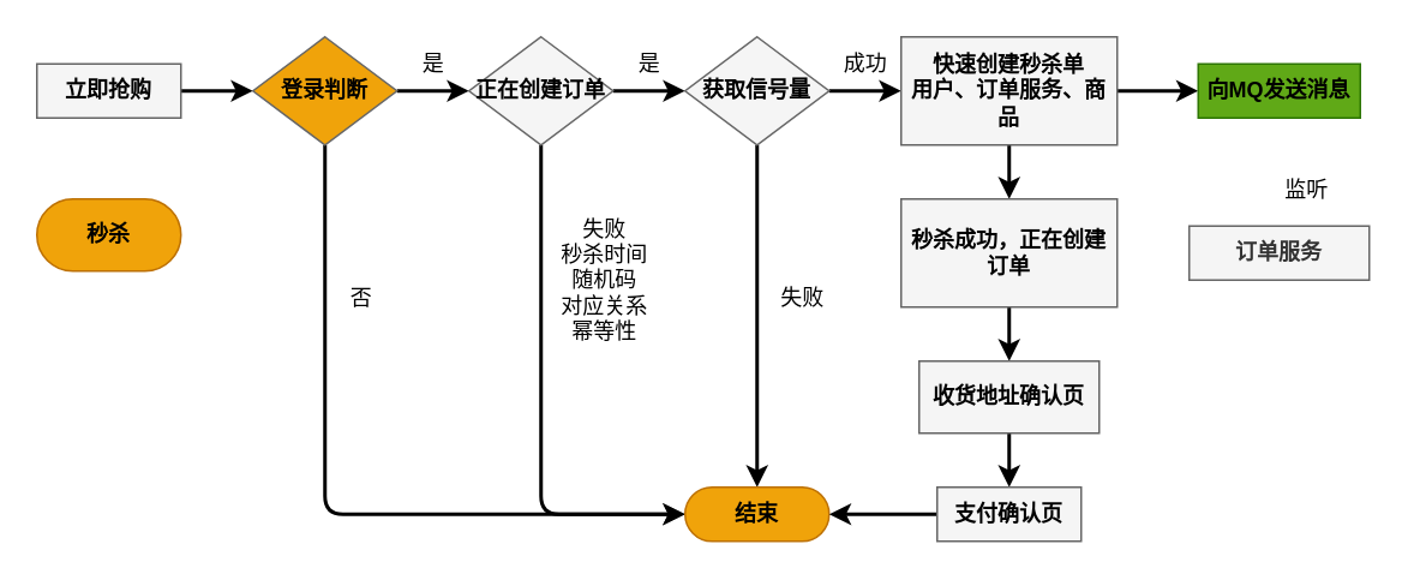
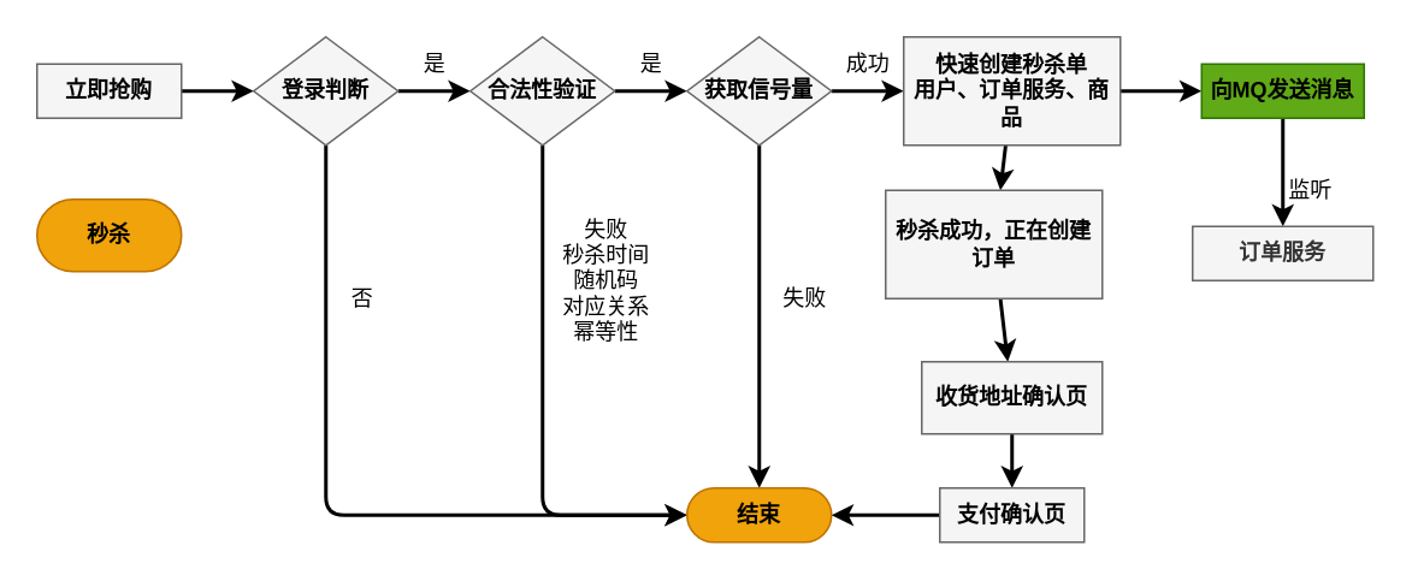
  <mxCell id="0" />
  <mxCell id="1" parent="0" />
  <mxCell id="2" value="秒杀" style="rounded=1;whiteSpace=wrap;html=1;fillColor=#f0a30a;fontColor=#000000;strokeColor=#BD7000;arcSize=50;fontStyle=1" vertex="1" parent="1"><mxGeometry x="20" y="110" width="80" height="40" as="geometry" /></mxCell>
  <mxCell id="3" value="" style="edgeStyle=none;html=1;strokeColor=#000000;strokeWidth=2;fontColor=#000000;" edge="1" parent="1" source="4" target="7"><mxGeometry relative="1" as="geometry" /></mxCell>
  <mxCell id="4" value="立即抢购" style="rounded=0;whiteSpace=wrap;html=1;fillColor=#f5f5f5;fontColor=#000000;strokeColor=#666666;fontStyle=1" vertex="1" parent="1"><mxGeometry x="20" y="35" width="80" height="30" as="geometry" /></mxCell>
  <mxCell id="5" value="" style="edgeStyle=none;html=1;strokeColor=#000000;strokeWidth=2;fontColor=#000000;" edge="1" parent="1" source="7" target="10"><mxGeometry relative="1" as="geometry" /></mxCell>
  <mxCell id="6" style="edgeStyle=none;html=1;entryX=0;entryY=0.5;entryDx=0;entryDy=0;strokeColor=#000000;strokeWidth=2;fontColor=#000000;" edge="1" parent="1" source="7" target="20"><mxGeometry relative="1" as="geometry"><Array as="points"><mxPoint x="180" y="285" /></Array></mxGeometry></mxCell>
- <mxCell id="7" value="登录判断" style="rhombus;whiteSpace=wrap;html=1;fillColor=#f0a30a;strokeColor=#666666;fontColor=#000000;rounded=0;fontStyle=1;" vertex="1" parent="1"><mxGeometry x="140" y="20" width="80" height="60" as="geometry" /></mxCell>
+ <mxCell id="7" value="登录判断" style="rhombus;whiteSpace=wrap;html=1;fillColor=#f5f5f5;strokeColor=#666666;fontColor=#000000;rounded=0;fontStyle=1;" vertex="1" parent="1"><mxGeometry x="140" y="20" width="80" height="60" as="geometry" /></mxCell>
  <mxCell id="8" value="" style="edgeStyle=none;html=1;strokeColor=#000000;strokeWidth=2;fontColor=#000000;" edge="1" parent="1" source="10" target="13"><mxGeometry relative="1" as="geometry" /></mxCell>
  <mxCell id="9" style="edgeStyle=none;html=1;entryX=0;entryY=0.5;entryDx=0;entryDy=0;strokeColor=#000000;strokeWidth=2;fontColor=#000000;" edge="1" parent="1" source="10" target="20"><mxGeometry relative="1" as="geometry"><Array as="points"><mxPoint x="300" y="285" /></Array></mxGeometry></mxCell>
- <mxCell id="10" value="正在创建订单" style="rhombus;whiteSpace=wrap;html=1;fillColor=#f5f5f5;strokeColor=#666666;fontColor=#000000;rounded=0;fontStyle=1;" vertex="1" parent="1"><mxGeometry x="260" y="20" width="80" height="60" as="geometry" /></mxCell>
+ <mxCell id="10" value="合法性验证" style="rhombus;whiteSpace=wrap;html=1;fillColor=#f5f5f5;strokeColor=#666666;fontColor=#000000;rounded=0;fontStyle=1;" vertex="1" parent="1"><mxGeometry x="260" y="20" width="80" height="60" as="geometry" /></mxCell>
  <mxCell id="11" value="" style="edgeStyle=none;html=1;strokeColor=#000000;strokeWidth=2;fontColor=#000000;" edge="1" parent="1" source="13" target="18"><mxGeometry relative="1" as="geometry" /></mxCell>
  <mxCell id="12" style="edgeStyle=none;html=1;entryX=0.5;entryY=0;entryDx=0;entryDy=0;strokeColor=#000000;strokeWidth=2;fontColor=#000000;" edge="1" parent="1" source="13" target="20"><mxGeometry relative="1" as="geometry" /></mxCell>
  <mxCell id="13" value="获取信号量" style="rhombus;whiteSpace=wrap;html=1;fillColor=#f5f5f5;strokeColor=#666666;fontColor=#000000;rounded=0;fontStyle=1;" vertex="1" parent="1"><mxGeometry x="380" y="20" width="80" height="60" as="geometry" /></mxCell>
  <mxCell id="14" value="是" style="text;html=1;align=center;verticalAlign=middle;resizable=0;points=[];autosize=1;strokeColor=none;fillColor=none;fontColor=#000000;" vertex="1" parent="1"><mxGeometry x="220" y="20" width="40" height="30" as="geometry" /></mxCell>
  <mxCell id="15" value="是" style="text;html=1;align=center;verticalAlign=middle;resizable=0;points=[];autosize=1;strokeColor=none;fillColor=none;fontColor=#000000;" vertex="1" parent="1"><mxGeometry x="340" y="20" width="40" height="30" as="geometry" /></mxCell>
  <mxCell id="16" value="" style="edgeStyle=none;html=1;strokeColor=#000000;strokeWidth=2;fontColor=#000000;" edge="1" parent="1" source="18" target="22"><mxGeometry relative="1" as="geometry" /></mxCell>
  <mxCell id="17" value="" style="edgeStyle=none;html=1;strokeColor=#000000;strokeWidth=2;fontColor=#000000;" edge="1" parent="1" source="18" target="31"><mxGeometry relative="1" as="geometry" /></mxCell>
  <mxCell id="18" value="快速创建秒杀单&lt;br&gt;用户、订单服务、商品" style="whiteSpace=wrap;html=1;fillColor=#f5f5f5;strokeColor=#666666;fontColor=#000000;rounded=0;fontStyle=1;" vertex="1" parent="1"><mxGeometry x="500" y="20" width="120" height="60" as="geometry" /></mxCell>
  <mxCell id="19" value="成功" style="text;html=1;align=center;verticalAlign=middle;resizable=0;points=[];autosize=1;strokeColor=none;fillColor=none;fontColor=#000000;" vertex="1" parent="1"><mxGeometry x="455" y="20" width="50" height="30" as="geometry" /></mxCell>
  <mxCell id="20" value="结束" style="rounded=1;whiteSpace=wrap;html=1;fillColor=#f0a30a;strokeColor=#BD7000;fontColor=#000000;fontStyle=1;arcSize=50;" vertex="1" parent="1"><mxGeometry x="380" y="270" width="80" height="30" as="geometry" /></mxCell>
  <mxCell id="21" value="" style="edgeStyle=none;html=1;strokeColor=#000000;strokeWidth=2;fontColor=#000000;" edge="1" parent="1" source="22" target="24"><mxGeometry relative="1" as="geometry" /></mxCell>
- <mxCell id="22" value="秒杀成功，正在创建订单" style="whiteSpace=wrap;html=1;fillColor=#f5f5f5;strokeColor=#666666;fontColor=#000000;rounded=0;fontStyle=1;" vertex="1" parent="1"><mxGeometry x="500" y="110" width="120" height="60" as="geometry" /></mxCell>
+ <mxCell id="22" value="秒杀成功，正在创建订单" style="whiteSpace=wrap;html=1;fillColor=#f5f5f5;strokeColor=#666666;fontColor=#000000;rounded=0;fontStyle=1;" vertex="1" parent="1"><mxGeometry x="490" y="105" width="120" height="60" as="geometry" /></mxCell>
  <mxCell id="23" value="" style="edgeStyle=none;html=1;strokeColor=#000000;strokeWidth=2;fontColor=#000000;" edge="1" parent="1" source="24" target="26"><mxGeometry relative="1" as="geometry" /></mxCell>
  <mxCell id="24" value="收货地址确认页" style="whiteSpace=wrap;html=1;fillColor=#f5f5f5;strokeColor=#666666;fontColor=#000000;rounded=0;fontStyle=1;" vertex="1" parent="1"><mxGeometry x="510" y="200" width="100" height="40" as="geometry" /></mxCell>
  <mxCell id="25" value="" style="edgeStyle=none;html=1;strokeColor=#000000;strokeWidth=2;fontColor=#000000;" edge="1" parent="1" source="26" target="20"><mxGeometry relative="1" as="geometry" /></mxCell>
  <mxCell id="26" value="支付确认页" style="whiteSpace=wrap;html=1;fillColor=#f5f5f5;strokeColor=#666666;fontColor=#000000;rounded=0;fontStyle=1;" vertex="1" parent="1"><mxGeometry x="520" y="270" width="80" height="30" as="geometry" /></mxCell>
  <mxCell id="27" value="失败" style="text;html=1;align=center;verticalAlign=middle;resizable=0;points=[];autosize=1;strokeColor=none;fillColor=none;fontColor=#000000;" vertex="1" parent="1"><mxGeometry x="420" y="150" width="50" height="30" as="geometry" /></mxCell>
  <mxCell id="28" value="失败&lt;br&gt;秒杀时间&lt;br&gt;随机码&lt;br&gt;对应关系&lt;br&gt;幂等性" style="text;html=1;align=center;verticalAlign=middle;resizable=0;points=[];autosize=1;strokeColor=none;fillColor=none;fontColor=#000000;" vertex="1" parent="1"><mxGeometry x="300" y="110" width="70" height="90" as="geometry" /></mxCell>
  <mxCell id="29" value="否" style="text;html=1;align=center;verticalAlign=middle;resizable=0;points=[];autosize=1;strokeColor=none;fillColor=none;fontColor=#000000;" vertex="1" parent="1"><mxGeometry x="180" y="150" width="40" height="30" as="geometry" /></mxCell>
+ <mxCell id="30" value="" style="edgeStyle=none;html=1;strokeColor=#000000;strokeWidth=2;fontColor=#000000;" edge="1" parent="1" source="31" target="32"><mxGeometry relative="1" as="geometry" /></mxCell>
  <mxCell id="31" value="向MQ发送消息" style="whiteSpace=wrap;html=1;fillColor=#60a917;strokeColor=#2D7600;fontColor=#000000;rounded=0;fontStyle=1;" vertex="1" parent="1"><mxGeometry x="665" y="35" width="90" height="30" as="geometry" /></mxCell>
  <mxCell id="32" value="订单服务" style="whiteSpace=wrap;html=1;fillColor=#f5f5f5;strokeColor=#666666;fontColor=#333333;rounded=0;fontStyle=1;" vertex="1" parent="1"><mxGeometry x="660" y="125" width="100" height="30" as="geometry" /></mxCell>
  <mxCell id="33" value="监听" style="text;html=1;align=center;verticalAlign=middle;resizable=0;points=[];autosize=1;strokeColor=none;fillColor=none;fontColor=#000000;" vertex="1" parent="1"><mxGeometry x="700" y="90" width="50" height="30" as="geometry" /></mxCell>
